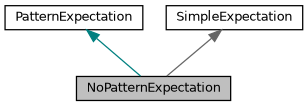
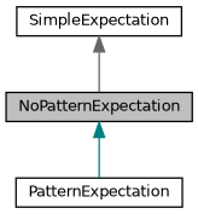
  digraph {
    node [color=black fillcolor=white fontname=Helvetica fontsize=10 shape=record style=filled]
    edge [dir=back fontname=Helvetica fontsize=10 labelfontname=Helvetica labelfontsize=10 style=solid]
    n1 [fillcolor=grey75 fontcolor=black height=0.2 label=NoPatternExpectation width=0.4]
    n2 [height=0.2 label=PatternExpectation width=0.4]
    n3 [height=0.2 label=SimpleExpectation width=0.4]
-   n2 -> n1 [color=teal]
+   n1 -> n2 [color=teal]
    n3 -> n1 [color=gray40]
  }
